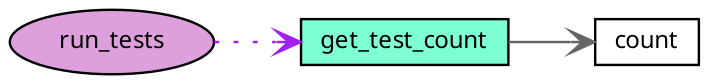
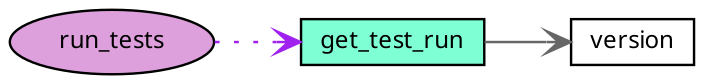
  digraph {
    rankdir=LR
    node [color=black fontname="FreeSans.ttf" fontsize=10 shape=box style=filled]
    edge [arrowhead=vee fontname="FreeSans.ttf" fontsize=10 labelfontname="FreeSans.ttf" labelfontsize=10]
    n1 [fillcolor=plum fontcolor=black height=0.2 label=run_tests shape=ellipse width=0.4]
-   n2 [fillcolor=aquamarine height=0.2 label=get_test_count width=0.4]
-   n3 [fillcolor=white height=0.2 label=count width=0.4]
+   n2 [fillcolor=aquamarine height=0.2 label=get_test_run width=0.4]
+   n3 [fillcolor=white height=0.2 label=version width=0.4]
    n1 -> n2 [color=purple style=dotted]
    n2 -> n3 [color=gray40 style=solid]
  }
